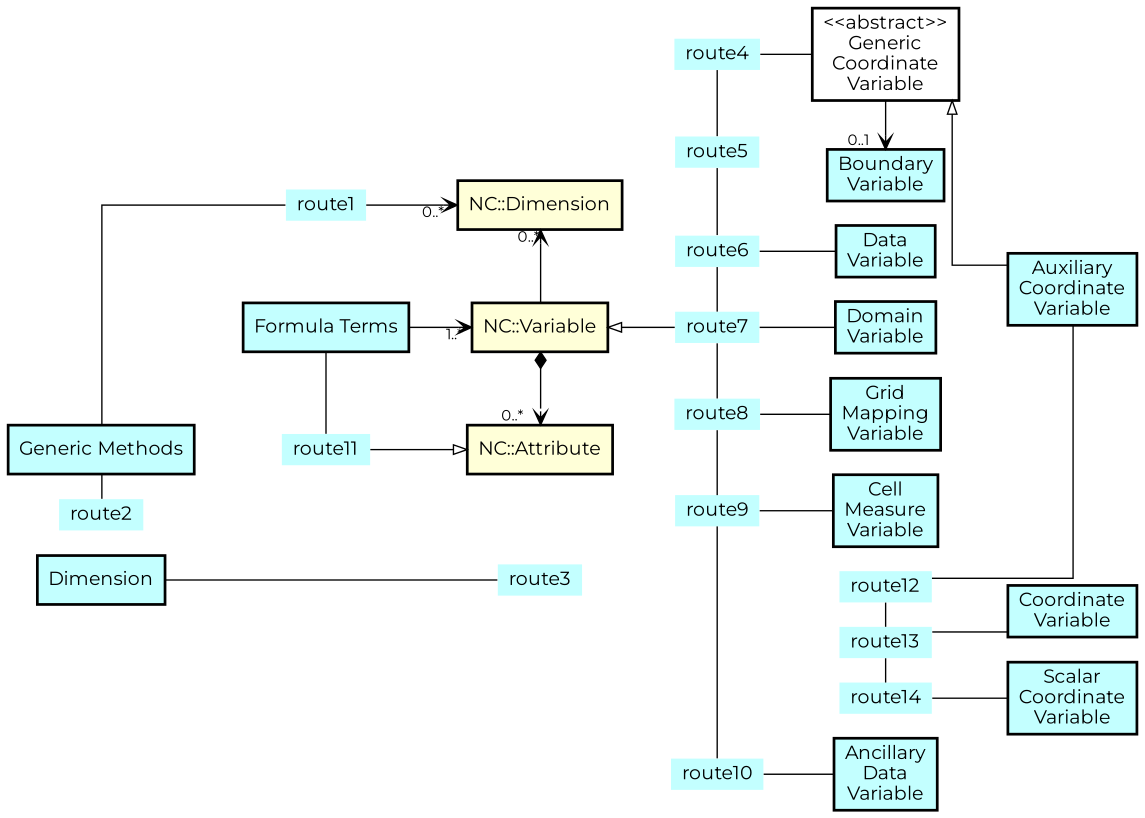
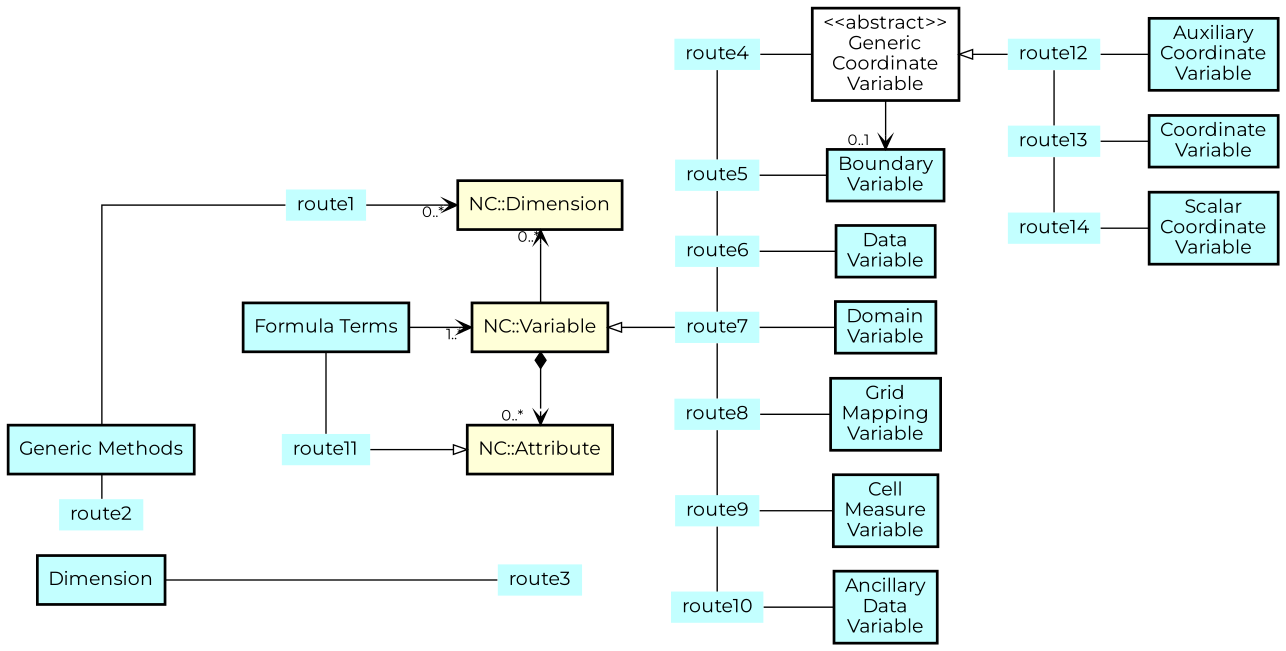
  digraph {
    fontname=Montserrat
    nodesep="+0.25"
    rankdir=LR
    splines=ortho
    node [fillcolor="#C3FFFF" fontname=Montserrat shape=rectangle style="filled,bold"]
    edge [arrowhead=none arrowsize=1.0 arrowtail=none dir=both fontname=Montserrat labelfontsize=11.0]
    n1 [height=0.5 label=Dimension width=1.0]
    n2 [height=0.5 label="Generic Methods" width=1.0]
    route2 [height=0 shape=none width=0]
    n4 [fillcolor="#FFFFD8" height=0.5 label="NC::Dimension" width=1.0]
    n5 [fillcolor="#FFFFD8" height=0.5 label="NC::Variable" width=1.0]
    n6 [fillcolor="#FFFFD8" height=0.5 label="NC::Attribute" width=1.0]
    route3 [height=0 shape=none width=0]
    n8 [height=0.5 label="Formula Terms" width=1.0]
    route1 [height=0 shape=none width=0]
    route11 [height=0 shape=none width=0]
    route4 [height=0 shape=none width=0]
    route5 [height=0 shape=none width=0]
    route6 [height=0 shape=none width=0]
    route7 [height=0 shape=none width=0]
    route8 [height=0 shape=none width=0]
    route9 [height=0 shape=none width=0]
    route10 [height=0 shape=none width=0]
    n18 [fillcolor=white height=0.5 label="<<abstract>>\nGeneric\nCoordinate\nVariable" width=1.0]
    n19 [height=0.5 label="Data\nVariable" width=1.0]
    n20 [height=0.5 label="Domain\nVariable" width=1.0]
    n21 [height=0.5 label="Cell\nMeasure\nVariable" width=1.0]
    n22 [height=0.5 label="Ancillary\nData\nVariable" width=1.0]
    n23 [height=0.5 label="Boundary\nVariable" width=1.0]
    n24 [height=0.5 label="Grid\nMapping\nVariable" width=1.0]
    route12 [height=0 shape=none width=0]
    route13 [height=0 shape=none width=0]
    route14 [height=0 shape=none width=0]
    n28 [height=0.5 label="Auxiliary\nCoordinate\nVariable" width=1.0]
    n29 [height=0.5 label="Coordinate\nVariable" width=1.0]
    n30 [height=0.5 label="Scalar\nCoordinate\nVariable" width=1.0]
    subgraph sub_1 {
      rank=same
      n1
      n2
      route2
    }
    subgraph sub_2 {
      rank=same
      n4
      n5
      n6
      route3
    }
    subgraph sub_3 {
      rank=same
      n8
      route1
      route11
    }
    subgraph sub_4 {
      rank=same
      route4
      route5
      route6
      route7
      route8
      route9
      route10
    }
    subgraph sub_5 {
      rank=same
      n18
      n19
      n20
      n21
      n22
      n23
      n24
    }
    subgraph sub_6 {
      rank=same
      route12
      route13
      route14
    }
    subgraph sub_7 {
      rank=same
      n28
      n29
      n30
    }
    n1 -> route3
    n2 -> route2
    n2 -> route1
    n2 -> route11 [style=invis weight=100]
    n4 -> n5 [arrowtail=vee minlen=3 taillabel="    0..*"]
    n5 -> n6 [arrowhead=diamond arrowtail=vee minlen=3 taillabel="0..*    "]
    n5 -> route7 [arrowtail=empty weight=100]
    n8 -> n5 [arrowhead=vee headlabel="1..*  " weight=100]
    n8 -> route11
    route1 -> n4 [arrowhead=vee headlabel="0..*   " weight=100]
    route11 -> n6 [arrowhead=empty weight=100]
    route4 -> route5
    route5 -> route6
+   route5 -> n23 [weight=100]
    route6 -> route7
    route6 -> n19
    route7 -> route8
    route7 -> n20 [weight=100]
    route8 -> route9
    route9 -> route10
    route9 -> n21 [weight=100]
    route10 -> n22 [weight=100]
    n18 -> route4 [weight=100]
    n18 -> n23 [arrowhead=vee headlabel="0..1    " minlen=2]
-   n18 -> n28 [arrowtail=empty weight=100]
+   n18 -> route12 [arrowtail=empty weight=100]
    n24 -> route8 [weight=100]
    route12 -> route13
    route12 -> n28 [weight=100]
    route13 -> route14
    route13 -> n29
    route14 -> n30 [weight=100]
  }
